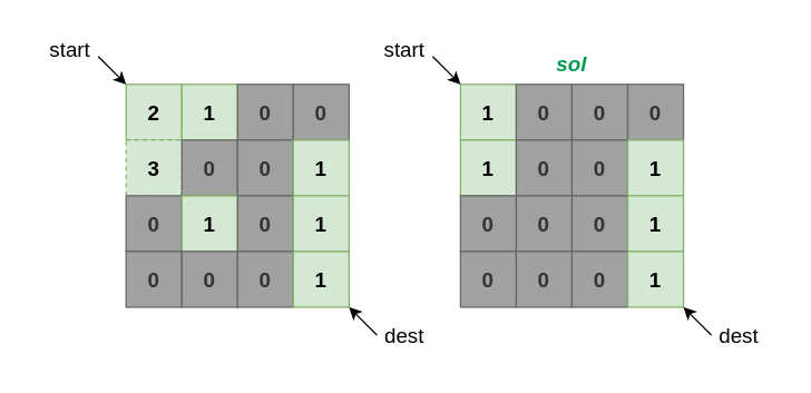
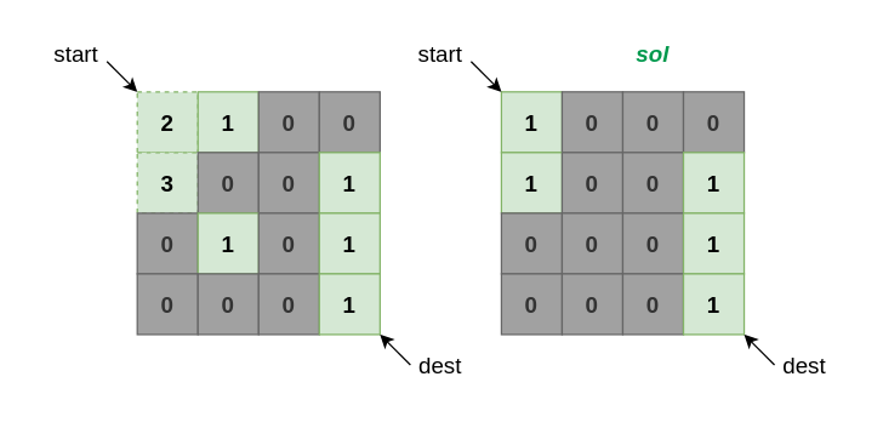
  <mxCell id="0" />
  <mxCell id="1" parent="0" />
- <mxCell id="2" value="2" style="rounded=0;whiteSpace=wrap;html=1;fontSize=15;fontStyle=1;fillColor=#d5e8d4;strokeColor=#82b366;" vertex="1" parent="1"><mxGeometry x="90" y="60" width="40" height="40" as="geometry" /></mxCell>
+ <mxCell id="2" value="2" style="rounded=0;whiteSpace=wrap;html=1;fontSize=15;fontStyle=1;fillColor=#d5e8d4;strokeColor=#82b366;dashed=1;" vertex="1" parent="1"><mxGeometry x="90" y="60" width="40" height="40" as="geometry" /></mxCell>
  <mxCell id="3" value="1" style="rounded=0;whiteSpace=wrap;html=1;fontSize=15;fontStyle=1;fillColor=#d5e8d4;strokeColor=#82b366;" vertex="1" parent="1"><mxGeometry x="130" y="60" width="40" height="40" as="geometry" /></mxCell>
  <mxCell id="4" value="0" style="rounded=0;whiteSpace=wrap;html=1;fontSize=15;fontStyle=1;fontColor=#333333;fillColor=#A1A1A1;strokeColor=#666666;" vertex="1" parent="1"><mxGeometry x="170" y="60" width="40" height="40" as="geometry" /></mxCell>
  <mxCell id="5" value="0" style="rounded=0;whiteSpace=wrap;html=1;fontSize=15;fontStyle=1;fontColor=#333333;fillColor=#A1A1A1;strokeColor=#666666;" vertex="1" parent="1"><mxGeometry x="210" y="60" width="40" height="40" as="geometry" /></mxCell>
  <mxCell id="6" value="3" style="rounded=0;whiteSpace=wrap;html=1;fontSize=15;fontStyle=1;fillColor=#d5e8d4;strokeColor=#82b366;dashed=1;" vertex="1" parent="1"><mxGeometry x="90" y="100" width="40" height="40" as="geometry" /></mxCell>
  <mxCell id="7" value="0" style="rounded=0;whiteSpace=wrap;html=1;fontSize=15;fontStyle=1;fontColor=#333333;fillColor=#A1A1A1;strokeColor=#666666;" vertex="1" parent="1"><mxGeometry x="130" y="100" width="40" height="40" as="geometry" /></mxCell>
  <mxCell id="8" value="0" style="rounded=0;whiteSpace=wrap;html=1;fontSize=15;fontStyle=1;fontColor=#333333;fillColor=#A1A1A1;strokeColor=#666666;" vertex="1" parent="1"><mxGeometry x="170" y="100" width="40" height="40" as="geometry" /></mxCell>
  <mxCell id="9" value="1" style="rounded=0;whiteSpace=wrap;html=1;fontSize=15;fontStyle=1;fillColor=#d5e8d4;strokeColor=#82b366;" vertex="1" parent="1"><mxGeometry x="210" y="100" width="40" height="40" as="geometry" /></mxCell>
  <mxCell id="10" value="0" style="rounded=0;whiteSpace=wrap;html=1;fontSize=15;fontStyle=1;fontColor=#333333;fillColor=#A1A1A1;strokeColor=#666666;" vertex="1" parent="1"><mxGeometry x="90" y="140" width="40" height="40" as="geometry" /></mxCell>
  <mxCell id="11" value="1" style="rounded=0;whiteSpace=wrap;html=1;fontSize=15;fontStyle=1;fillColor=#d5e8d4;strokeColor=#82b366;" vertex="1" parent="1"><mxGeometry x="130" y="140" width="40" height="40" as="geometry" /></mxCell>
  <mxCell id="12" value="0" style="rounded=0;whiteSpace=wrap;html=1;fontSize=15;fontStyle=1;fontColor=#333333;fillColor=#A1A1A1;strokeColor=#666666;" vertex="1" parent="1"><mxGeometry x="170" y="140" width="40" height="40" as="geometry" /></mxCell>
  <mxCell id="13" value="1" style="rounded=0;whiteSpace=wrap;html=1;fontSize=15;fontStyle=1;fillColor=#d5e8d4;strokeColor=#82b366;" vertex="1" parent="1"><mxGeometry x="210" y="140" width="40" height="40" as="geometry" /></mxCell>
  <mxCell id="14" value="0" style="rounded=0;whiteSpace=wrap;html=1;fontSize=15;fontStyle=1;fontColor=#333333;fillColor=#A1A1A1;strokeColor=#666666;" vertex="1" parent="1"><mxGeometry x="90" y="180" width="40" height="40" as="geometry" /></mxCell>
  <mxCell id="15" value="0" style="rounded=0;whiteSpace=wrap;html=1;fontSize=15;fontStyle=1;fontColor=#333333;fillColor=#A1A1A1;strokeColor=#666666;" vertex="1" parent="1"><mxGeometry x="130" y="180" width="40" height="40" as="geometry" /></mxCell>
  <mxCell id="16" value="0" style="rounded=0;whiteSpace=wrap;html=1;fontSize=15;fontStyle=1;fontColor=#333333;fillColor=#A1A1A1;strokeColor=#666666;" vertex="1" parent="1"><mxGeometry x="170" y="180" width="40" height="40" as="geometry" /></mxCell>
  <mxCell id="17" value="1" style="rounded=0;whiteSpace=wrap;html=1;fontSize=15;fontStyle=1;fillColor=#d5e8d4;strokeColor=#82b366;" vertex="1" parent="1"><mxGeometry x="210" y="180" width="40" height="40" as="geometry" /></mxCell>
  <mxCell id="18" value="" style="endArrow=classic;html=1;rounded=0;fontSize=15;fontColor=#000000;entryX=0;entryY=0;entryDx=0;entryDy=0;" edge="1" parent="1" target="2"><mxGeometry width="50" height="50" relative="1" as="geometry"><mxPoint x="70" y="40" as="sourcePoint" /><mxPoint x="300" y="190" as="targetPoint" /></mxGeometry></mxCell>
  <mxCell id="19" value="start" style="text;html=1;strokeColor=none;fillColor=none;align=center;verticalAlign=middle;whiteSpace=wrap;rounded=0;fontSize=15;fontColor=#000000;" vertex="1" parent="1"><mxGeometry x="20" y="20" width="60" height="30" as="geometry" /></mxCell>
  <mxCell id="20" value="" style="endArrow=classic;html=1;rounded=0;fontSize=15;fontColor=#000000;entryX=1;entryY=1;entryDx=0;entryDy=0;" edge="1" parent="1" target="17"><mxGeometry width="50" height="50" relative="1" as="geometry"><mxPoint x="270" y="240" as="sourcePoint" /><mxPoint x="300" y="190" as="targetPoint" /></mxGeometry></mxCell>
  <mxCell id="21" value="dest" style="text;html=1;strokeColor=none;fillColor=none;align=center;verticalAlign=middle;whiteSpace=wrap;rounded=0;fontSize=15;fontColor=#000000;" vertex="1" parent="1"><mxGeometry x="260" y="220" width="60" height="40" as="geometry" /></mxCell>
  <mxCell id="22" value="1" style="rounded=0;whiteSpace=wrap;html=1;fontSize=15;fontStyle=1;fillColor=#d5e8d4;strokeColor=#82b366;" vertex="1" parent="1"><mxGeometry x="330" y="60" width="40" height="40" as="geometry" /></mxCell>
  <mxCell id="23" value="0" style="rounded=0;whiteSpace=wrap;html=1;fontSize=15;fontStyle=1;fillColor=#A1A1A1;strokeColor=#666666;fontColor=#333333;" vertex="1" parent="1"><mxGeometry x="370" y="60" width="40" height="40" as="geometry" /></mxCell>
  <mxCell id="24" value="0" style="rounded=0;whiteSpace=wrap;html=1;fontSize=15;fontStyle=1;fontColor=#333333;fillColor=#A1A1A1;strokeColor=#666666;" vertex="1" parent="1"><mxGeometry x="410" y="60" width="40" height="40" as="geometry" /></mxCell>
  <mxCell id="25" value="0" style="rounded=0;whiteSpace=wrap;html=1;fontSize=15;fontStyle=1;fontColor=#333333;fillColor=#A1A1A1;strokeColor=#666666;" vertex="1" parent="1"><mxGeometry x="450" y="60" width="40" height="40" as="geometry" /></mxCell>
  <mxCell id="26" value="1" style="rounded=0;whiteSpace=wrap;html=1;fontSize=15;fontStyle=1;fillColor=#d5e8d4;strokeColor=#82b366;direction=south;" vertex="1" parent="1"><mxGeometry x="330" y="100" width="40" height="40" as="geometry" /></mxCell>
  <mxCell id="27" value="0" style="rounded=0;whiteSpace=wrap;html=1;fontSize=15;fontStyle=1;fontColor=#333333;fillColor=#A1A1A1;strokeColor=#666666;" vertex="1" parent="1"><mxGeometry x="370" y="100" width="40" height="40" as="geometry" /></mxCell>
  <mxCell id="28" value="0" style="rounded=0;whiteSpace=wrap;html=1;fontSize=15;fontStyle=1;fontColor=#333333;fillColor=#A1A1A1;strokeColor=#666666;" vertex="1" parent="1"><mxGeometry x="410" y="100" width="40" height="40" as="geometry" /></mxCell>
  <mxCell id="29" value="1" style="rounded=0;whiteSpace=wrap;html=1;fontSize=15;fontStyle=1;fillColor=#d5e8d4;strokeColor=#82b366;" vertex="1" parent="1"><mxGeometry x="450" y="100" width="40" height="40" as="geometry" /></mxCell>
  <mxCell id="30" value="0" style="rounded=0;whiteSpace=wrap;html=1;fontSize=15;fontStyle=1;fontColor=#333333;fillColor=#A1A1A1;strokeColor=#666666;" vertex="1" parent="1"><mxGeometry x="330" y="140" width="40" height="40" as="geometry" /></mxCell>
  <mxCell id="31" value="0" style="rounded=0;whiteSpace=wrap;html=1;fontSize=15;fontStyle=1;fillColor=#A1A1A1;strokeColor=#666666;fontColor=#333333;" vertex="1" parent="1"><mxGeometry x="370" y="140" width="40" height="40" as="geometry" /></mxCell>
  <mxCell id="32" value="0" style="rounded=0;whiteSpace=wrap;html=1;fontSize=15;fontStyle=1;fontColor=#333333;fillColor=#A1A1A1;strokeColor=#666666;" vertex="1" parent="1"><mxGeometry x="410" y="140" width="40" height="40" as="geometry" /></mxCell>
  <mxCell id="33" value="1" style="rounded=0;whiteSpace=wrap;html=1;fontSize=15;fontStyle=1;fillColor=#d5e8d4;strokeColor=#82b366;" vertex="1" parent="1"><mxGeometry x="450" y="140" width="40" height="40" as="geometry" /></mxCell>
  <mxCell id="34" value="0" style="rounded=0;whiteSpace=wrap;html=1;fontSize=15;fontStyle=1;fontColor=#333333;fillColor=#A1A1A1;strokeColor=#666666;" vertex="1" parent="1"><mxGeometry x="330" y="180" width="40" height="40" as="geometry" /></mxCell>
  <mxCell id="35" value="0" style="rounded=0;whiteSpace=wrap;html=1;fontSize=15;fontStyle=1;fontColor=#333333;fillColor=#A1A1A1;strokeColor=#666666;" vertex="1" parent="1"><mxGeometry x="370" y="180" width="40" height="40" as="geometry" /></mxCell>
  <mxCell id="36" value="0" style="rounded=0;whiteSpace=wrap;html=1;fontSize=15;fontStyle=1;fontColor=#333333;fillColor=#A1A1A1;strokeColor=#666666;" vertex="1" parent="1"><mxGeometry x="410" y="180" width="40" height="40" as="geometry" /></mxCell>
  <mxCell id="37" value="1" style="rounded=0;whiteSpace=wrap;html=1;fontSize=15;fontStyle=1;fillColor=#d5e8d4;strokeColor=#82b366;" vertex="1" parent="1"><mxGeometry x="450" y="180" width="40" height="40" as="geometry" /></mxCell>
  <mxCell id="38" value="" style="endArrow=classic;html=1;rounded=0;fontSize=15;fontColor=#000000;entryX=0;entryY=0;entryDx=0;entryDy=0;" edge="1" parent="1" target="22"><mxGeometry width="50" height="50" relative="1" as="geometry"><mxPoint x="310" y="40" as="sourcePoint" /><mxPoint x="540" y="190" as="targetPoint" /></mxGeometry></mxCell>
  <mxCell id="39" value="start" style="text;html=1;strokeColor=none;fillColor=none;align=center;verticalAlign=middle;whiteSpace=wrap;rounded=0;fontSize=15;fontColor=#000000;" vertex="1" parent="1"><mxGeometry x="260" y="20" width="60" height="30" as="geometry" /></mxCell>
  <mxCell id="40" value="" style="endArrow=classic;html=1;rounded=0;fontSize=15;fontColor=#000000;entryX=1;entryY=1;entryDx=0;entryDy=0;" edge="1" parent="1" target="37"><mxGeometry width="50" height="50" relative="1" as="geometry"><mxPoint x="510" y="240" as="sourcePoint" /><mxPoint x="540" y="190" as="targetPoint" /></mxGeometry></mxCell>
  <mxCell id="41" value="dest" style="text;html=1;strokeColor=none;fillColor=none;align=center;verticalAlign=middle;whiteSpace=wrap;rounded=0;fontSize=15;fontColor=#000000;" vertex="1" parent="1"><mxGeometry x="500" y="220" width="60" height="40" as="geometry" /></mxCell>
- <mxCell id="42" value="&lt;font color=&quot;#00994D&quot;&gt;&lt;i&gt;&lt;b&gt;sol&lt;/b&gt;&lt;/i&gt;&lt;/font&gt;" style="text;html=1;strokeColor=none;fillColor=none;align=center;verticalAlign=middle;whiteSpace=wrap;rounded=0;fontSize=15;fontColor=#000000;" vertex="1" parent="1"><mxGeometry x="380" y="30" width="60" height="30" as="geometry" /></mxCell>
+ <mxCell id="42" value="&lt;font color=&quot;#00994D&quot;&gt;&lt;i&gt;&lt;b&gt;sol&lt;/b&gt;&lt;/i&gt;&lt;/font&gt;" style="text;html=1;strokeColor=none;fillColor=none;align=center;verticalAlign=middle;whiteSpace=wrap;rounded=0;fontSize=15;fontColor=#000000;" vertex="1" parent="1"><mxGeometry x="400" y="20" width="60" height="30" as="geometry" /></mxCell>
